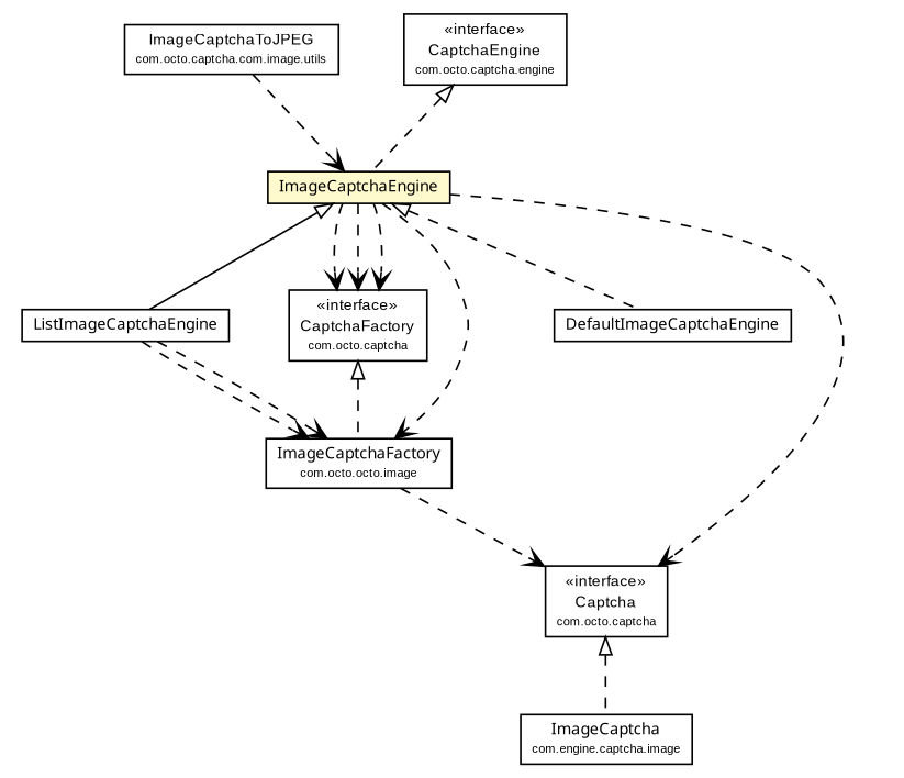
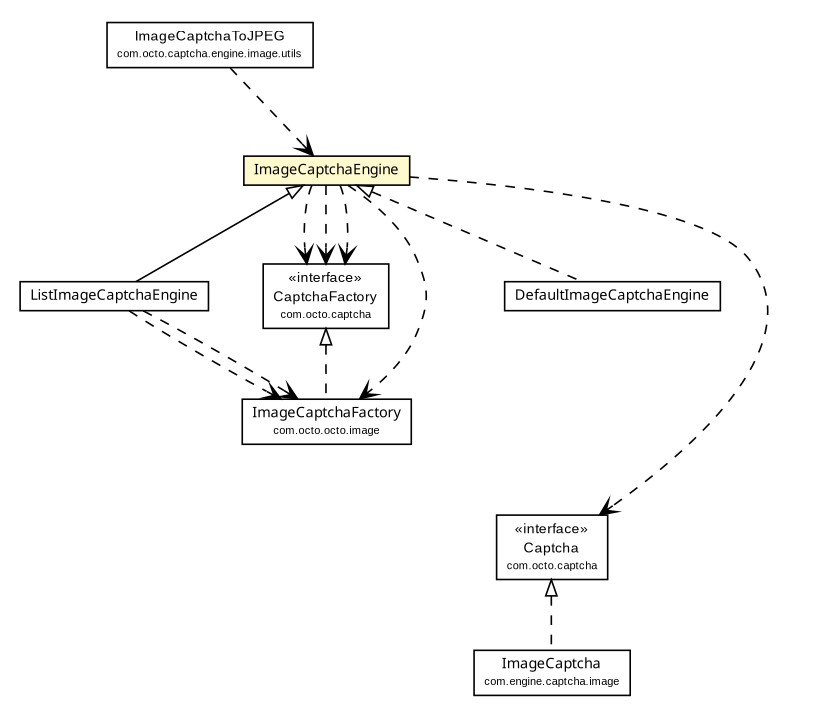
  digraph {
    node [fontcolor=black fontname=arial fontsize=9.0 shape=plaintext]
    edge [arrowhead=open color=black fontcolor=black fontname=arial fontsize=10.0 headport=p labelfontname=arial labelfontsize=10 style=dashed tailport=p]
    n1 [label=<<table border="0" cellborder="1" cellspacing="0" cellpadding="2" port="p" href="./ListImageCaptchaEngine.html"> 		<tr><td><table border="0" cellspacing="0" cellpadding="1"> 			<tr><td><font face="ariali"> ListImageCaptchaEngine </font></td></tr> 		</table></td></tr> 		</table>>]
    n2 [label=<<table border="0" cellborder="1" cellspacing="0" cellpadding="2" port="p" href="../../image/ImageCaptchaFactory.html"> 		<tr><td><table border="0" cellspacing="0" cellpadding="1"> 			<tr><td><font face="ariali"> ImageCaptchaFactory </font></td></tr> 			<tr><td><font point-size="7.0"> com.octo.octo.image </font></td></tr> 		</table></td></tr> 		</table>>]
    n3 [label=<<table border="0" cellborder="1" cellspacing="0" cellpadding="2" port="p" href="http://java.sun.com/j2se/1.4.2/docs/api/com/octo/captcha/Captcha.html"> 		<tr><td><table border="0" cellspacing="0" cellpadding="1"> 			<tr><td> &laquo;interface&raquo; </td></tr> 			<tr><td> Captcha </td></tr> 			<tr><td><font point-size="7.0"> com.octo.captcha </font></td></tr> 		</table></td></tr> 		</table>>]
    n4 [label=<<table border="0" cellborder="1" cellspacing="0" cellpadding="2" port="p" bgcolor="lemonChiffon" href="./ImageCaptchaEngine.html"> 		<tr><td><table border="0" cellspacing="0" cellpadding="1"> 			<tr><td><font face="ariali"> ImageCaptchaEngine </font></td></tr> 		</table></td></tr> 		</table>>]
    n5 [label=<<table border="0" cellborder="1" cellspacing="0" cellpadding="2" port="p" href="./DefaultImageCaptchaEngine.html"> 		<tr><td><table border="0" cellspacing="0" cellpadding="1"> 			<tr><td><font face="ariali"> DefaultImageCaptchaEngine </font></td></tr> 		</table></td></tr> 		</table>>]
    n6 [label=<<table border="0" cellborder="1" cellspacing="0" cellpadding="2" port="p" href="http://java.sun.com/j2se/1.4.2/docs/api/com/octo/captcha/CaptchaFactory.html"> 		<tr><td><table border="0" cellspacing="0" cellpadding="1"> 			<tr><td> &laquo;interface&raquo; </td></tr> 			<tr><td> CaptchaFactory </td></tr> 			<tr><td><font point-size="7.0"> com.octo.captcha </font></td></tr> 		</table></td></tr> 		</table>>]
    n7 [label=<<table border="0" cellborder="1" cellspacing="0" cellpadding="2" port="p" href="../../image/ImageCaptcha.html"> 		<tr><td><table border="0" cellspacing="0" cellpadding="1"> 			<tr><td><font face="ariali"> ImageCaptcha </font></td></tr> 			<tr><td><font point-size="7.0"> com.engine.captcha.image </font></td></tr> 		</table></td></tr> 		</table>>]
-   n8 [label=<<table border="0" cellborder="1" cellspacing="0" cellpadding="2" port="p" href="./utils/ImageCaptchaToJPEG.html"> 		<tr><td><table border="0" cellspacing="0" cellpadding="1"> 			<tr><td> ImageCaptchaToJPEG </td></tr> 			<tr><td><font point-size="7.0"> com.octo.captcha.com.image.utils </font></td></tr> 		</table></td></tr> 		</table>>]
-   n9 [label=<<table border="0" cellborder="1" cellspacing="0" cellpadding="2" port="p" href="http://java.sun.com/j2se/1.4.2/docs/api/com/octo/captcha/engine/CaptchaEngine.html"> 		<tr><td><table border="0" cellspacing="0" cellpadding="1"> 			<tr><td> &laquo;interface&raquo; </td></tr> 			<tr><td> CaptchaEngine </td></tr> 			<tr><td><font point-size="7.0"> com.octo.captcha.engine </font></td></tr> 		</table></td></tr> 		</table>>]
+   n8 [label=<<table border="0" cellborder="1" cellspacing="0" cellpadding="2" port="p" href="./utils/ImageCaptchaToJPEG.html"> 		<tr><td><table border="0" cellspacing="0" cellpadding="1"> 			<tr><td> ImageCaptchaToJPEG </td></tr> 			<tr><td><font point-size="7.0"> com.octo.captcha.engine.image.utils </font></td></tr> 		</table></td></tr> 		</table>>]
    n1 -> n2
    n1 -> n2
-   n2 -> n3
    n3 -> n7 [arrowtail=empty dir=back fontsize=10 arrowhead="" color="" fontcolor=""]
    n4 -> n1 [arrowtail=empty dir=back fontsize=10 arrowhead="" color="" fontcolor="" style=""]
    n4 -> n2
    n4 -> n3
    n4 -> n5 [arrowtail=empty dir=back fontsize=10 arrowhead="" color="" fontcolor=""]
    n4 -> n6
    n4 -> n6
    n4 -> n6
    n6 -> n2 [arrowtail=empty dir=back fontsize=10 arrowhead="" color="" fontcolor=""]
    n8 -> n4
-   n9 -> n4 [arrowtail=empty dir=back fontsize=10 arrowhead="" color="" fontcolor=""]
  }
